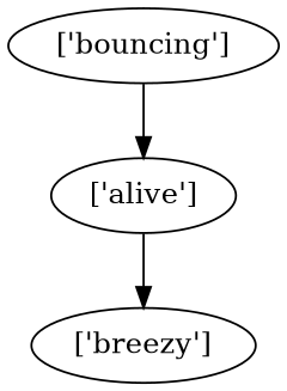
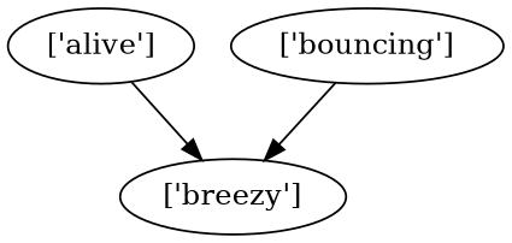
  strict digraph {
    "['alive']"
    "['breezy']"
    "['bouncing']"
    "['alive']" -> "['breezy']"
-   "['bouncing']" -> "['alive']"
+   "['bouncing']" -> "['breezy']"
  }
